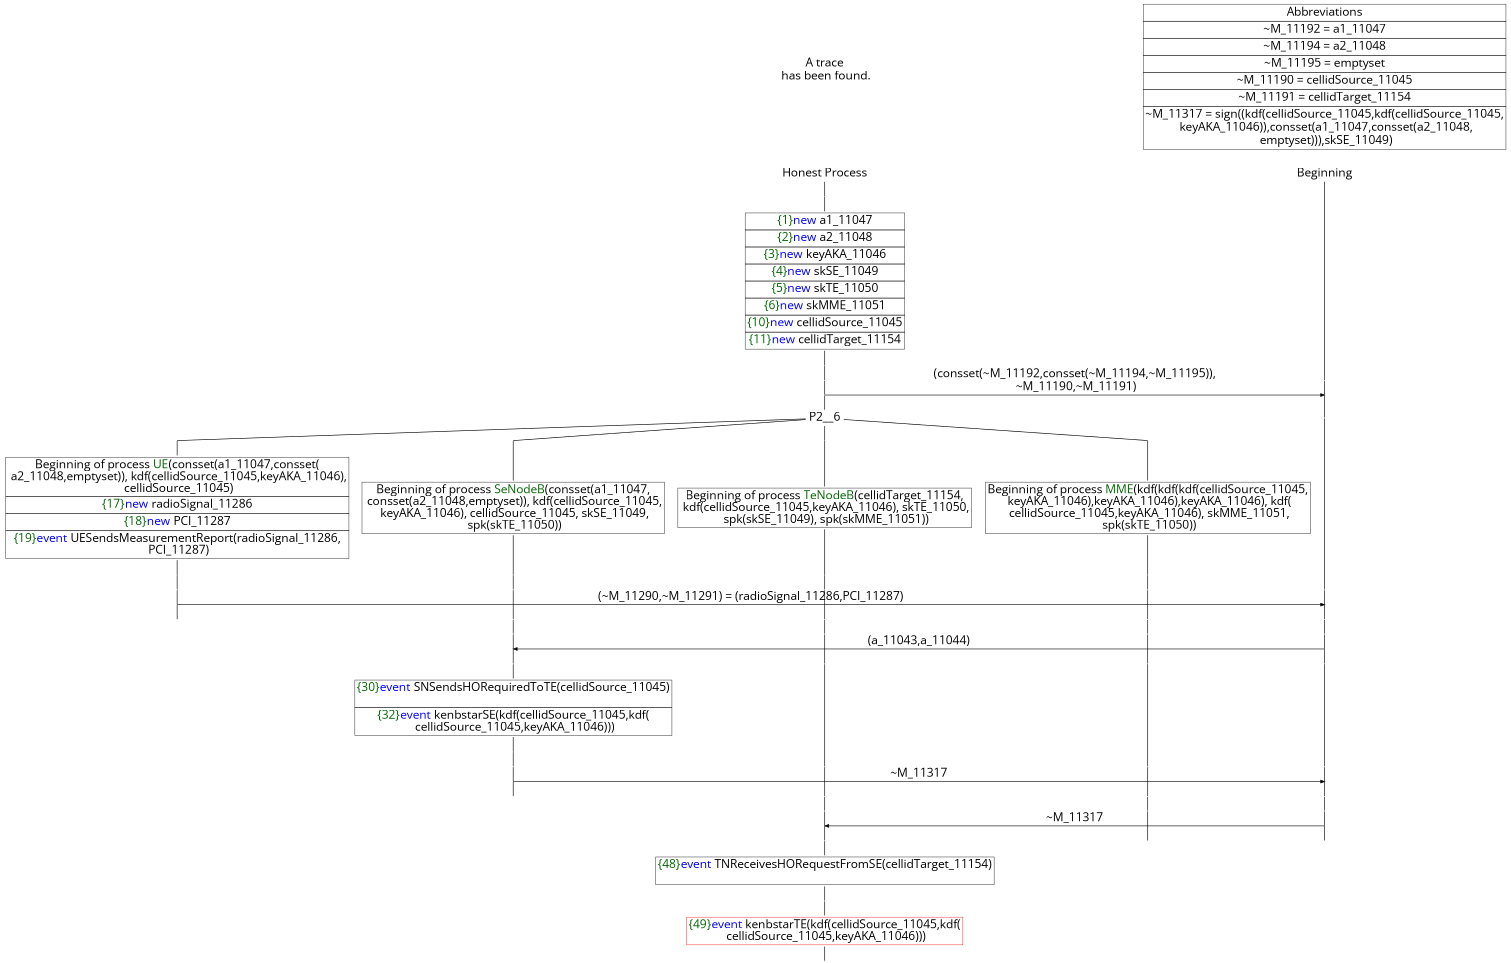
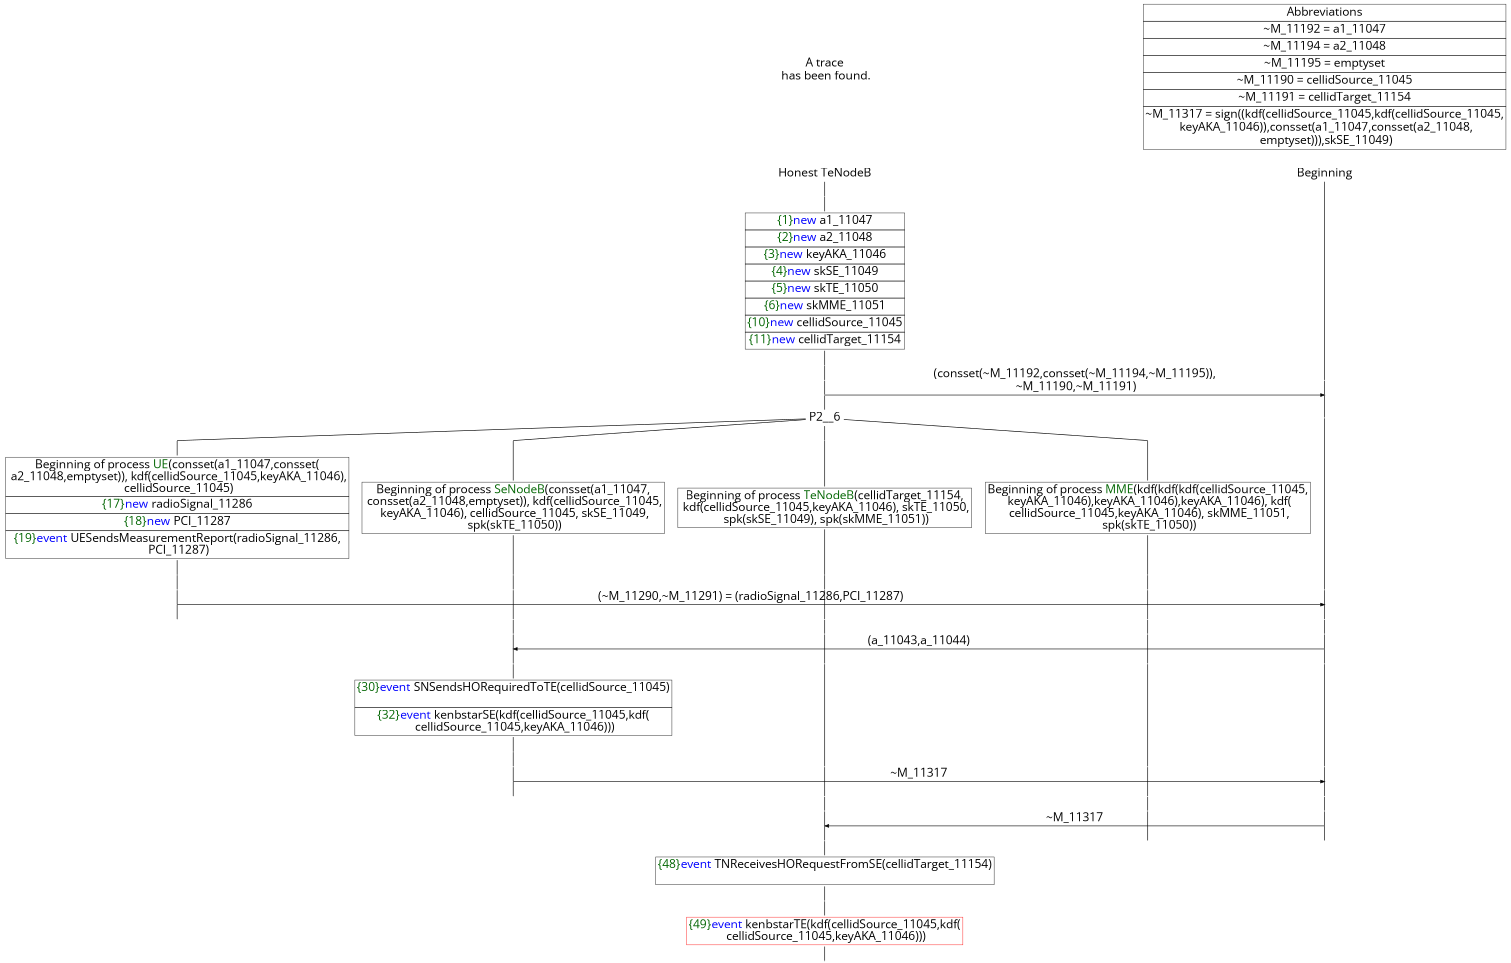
  digraph {
    fontname="Open Sans"
    ordering=out
    node [fontname="Open Sans" fontsize=30 shape=point]
    edge [arrowhead=none fontname="Open Sans" fontsize=30 penwidth=1.6 weight=100]
-   n1 [height=0 label="Honest Process" shape=plaintext width=0]
+   n1 [height=0 label="Honest TeNodeB" shape=plaintext width=0]
    n2 [height=0 label=Beginning shape=plaintext width=0]
    P0__4 [height=0 width=0]
    P__1 [height=0 width=0]
    P0__5 [height=0 width=0]
    P__2 [height=0 width=0]
    n7 [fixedsize=false height=0 label=P2__6 shape=none width=0]
    P__3 [height=0 width=0]
    P0_3__6 [height=0 width=0]
    P0_2__6 [height=0 width=0]
    P0_1__6 [height=0 width=0]
    P0_0__6 [height=0 width=0]
    P0_3__9 [height=0 width=0]
    P0_2__9 [height=0 width=0]
    P0_1__9 [height=0 width=0]
    P0_0__9 [height=0 width=0]
    P__4 [height=0 width=0]
    P0_3__10 [height=0 width=0]
    P__5 [height=0 width=0]
    P0_3__11 [height=0 width=0]
    P0_2__10 [height=0 width=0]
    P0_1__10 [height=0 width=0]
    P0_0__10 [height=0 width=0]
    P__6 [height=0 width=0]
    P0_2__11 [height=0 width=0]
    P0_1__11 [height=0 width=0]
    P0_0__11 [height=0 width=0]
    P__7 [height=0 width=0]
    P0_2__12 [height=0 width=0]
    P__8 [height=0 width=0]
    P0_2__13 [height=0 width=0]
    P0_1__12 [height=0 width=0]
    P0_0__12 [height=0 width=0]
    P__9 [height=0 width=0]
    P0_2__16 [height=0 width=0]
    P0_1__13 [height=0 width=0]
    P0_0__13 [height=0 width=0]
    P__10 [height=0 width=0]
    P0_2__17 [height=0 width=0]
    P__11 [height=0 width=0]
    P0_2__18 [height=0 width=0]
    P0_1__14 [height=0 width=0]
    P0_0__14 [height=0 width=0]
    P__12 [height=0 width=0]
    P0_1__15 [height=0 width=0]
    P0_0__15 [height=0 width=0]
    P__13 [height=0 width=0]
    P0_1__16 [height=0 width=0]
    P__14 [height=0 width=0]
    P0_1__17 [height=0 width=0]
    P0_0__16 [height=0 width=0]
    P__15 [height=0 width=0]
    P0__1 [height=0 width=0]
    n54 [height=0 label=<<TABLE BORDER="0" CELLBORDER="1" CELLSPACING="0" CELLPADDING="4"> <TR><TD>Beginning of process <FONT COLOR="darkgreen">UE</FONT>(consset(a1_11047,consset(<br/> a2_11048,emptyset)), kdf(cellidSource_11045,keyAKA_11046),<br/> cellidSource_11045)</TD></TR><TR><TD><FONT COLOR="darkgreen">{17}</FONT><FONT COLOR="blue">new </FONT>radioSignal_11286</TD></TR><TR><TD><FONT COLOR="darkgreen">{18}</FONT><FONT COLOR="blue">new </FONT>PCI_11287</TD></TR><TR><TD><FONT COLOR="darkgreen">{19}</FONT><FONT COLOR="blue">event</FONT> UESendsMeasurementReport(radioSignal_11286,<br/> PCI_11287)</TD></TR></TABLE>> shape=plaintext width=0]
    n55 [height=0 label=<<TABLE BORDER="0" CELLBORDER="1" CELLSPACING="0" CELLPADDING="4"> <TR><TD>Beginning of process <FONT COLOR="darkgreen">SeNodeB</FONT>(consset(a1_11047,<br/> consset(a2_11048,emptyset)), kdf(cellidSource_11045,<br/> keyAKA_11046), cellidSource_11045, skSE_11049,<br/> spk(skTE_11050))</TD></TR></TABLE>> shape=plaintext width=0]
    n56 [height=0 label=<<TABLE BORDER="0" CELLBORDER="1" CELLSPACING="0" CELLPADDING="4"> <TR><TD>Beginning of process <FONT COLOR="darkgreen">TeNodeB</FONT>(cellidTarget_11154,<br/> kdf(cellidSource_11045,keyAKA_11046), skTE_11050,<br/> spk(skSE_11049), spk(skMME_11051))</TD></TR></TABLE>> shape=plaintext width=0]
    n57 [height=0 label=<<TABLE BORDER="0" CELLBORDER="1" CELLSPACING="0" CELLPADDING="4"> <TR><TD>Beginning of process <FONT COLOR="darkgreen">MME</FONT>(kdf(kdf(kdf(cellidSource_11045,<br/> keyAKA_11046),keyAKA_11046),keyAKA_11046), kdf(<br/> cellidSource_11045,keyAKA_11046), skMME_11051,<br/> spk(skTE_11050))</TD></TR></TABLE>> shape=plaintext width=0]
    n58 [height=0 label=<<TABLE BORDER="0" CELLBORDER="1" CELLSPACING="0" CELLPADDING="4"> <TR><TD><FONT COLOR="darkgreen">{30}</FONT><FONT COLOR="blue">event</FONT> SNSendsHORequiredToTE(cellidSource_11045)<br/> </TD></TR><TR><TD><FONT COLOR="darkgreen">{32}</FONT><FONT COLOR="blue">event</FONT> kenbstarSE(kdf(cellidSource_11045,kdf(<br/> cellidSource_11045,keyAKA_11046)))</TD></TR></TABLE>> shape=plaintext width=0]
    n59 [height=0 label=<<TABLE BORDER="0" CELLBORDER="1" CELLSPACING="0" CELLPADDING="4"> <TR><TD><FONT COLOR="darkgreen">{48}</FONT><FONT COLOR="blue">event</FONT> TNReceivesHORequestFromSE(cellidTarget_11154)<br/> </TD></TR></TABLE>> shape=plaintext width=0]
    n60 [height=0 label=<A trace<br/> has been found.<br/> > shape=plaintext width=0]
    n61 [height=0 label=<<TABLE BORDER="0" CELLBORDER="1" CELLSPACING="0" CELLPADDING="4"> <TR><TD><FONT COLOR="darkgreen">{1}</FONT><FONT COLOR="blue">new </FONT>a1_11047</TD></TR><TR><TD><FONT COLOR="darkgreen">{2}</FONT><FONT COLOR="blue">new </FONT>a2_11048</TD></TR><TR><TD><FONT COLOR="darkgreen">{3}</FONT><FONT COLOR="blue">new </FONT>keyAKA_11046</TD></TR><TR><TD><FONT COLOR="darkgreen">{4}</FONT><FONT COLOR="blue">new </FONT>skSE_11049</TD></TR><TR><TD><FONT COLOR="darkgreen">{5}</FONT><FONT COLOR="blue">new </FONT>skTE_11050</TD></TR><TR><TD><FONT COLOR="darkgreen">{6}</FONT><FONT COLOR="blue">new </FONT>skMME_11051</TD></TR><TR><TD><FONT COLOR="darkgreen">{10}</FONT><FONT COLOR="blue">new </FONT>cellidSource_11045</TD></TR><TR><TD><FONT COLOR="darkgreen">{11}</FONT><FONT COLOR="blue">new </FONT>cellidTarget_11154</TD></TR></TABLE>> shape=plaintext width=0]
    P0__3 [height=0 width=0]
    P0_3__8 [height=0 width=0]
    P0_2__8 [height=0 width=0]
    P0_1__8 [height=0 width=0]
    P0_0__8 [height=0 width=0]
    P0_2__15 [height=0 width=0]
    P0_1__19 [height=0 width=0]
    n69 [color=red height=0 label=<<TABLE BORDER="0" CELLBORDER="1" CELLSPACING="0" CELLPADDING="4"> <TR><TD><FONT COLOR="darkgreen">{49}</FONT><FONT COLOR="blue">event</FONT> kenbstarTE(kdf(cellidSource_11045,kdf(<br/> cellidSource_11045,keyAKA_11046)))</TD></TR></TABLE>> shape=plaintext width=0]
    P0_1__21 [height=0 width=0]
    n71 [height=0 label=<<TABLE BORDER="0" CELLBORDER="1" CELLSPACING="0" CELLPADDING="4"><TR> <TD> Abbreviations </TD></TR><TR><TD>~M_11192 = a1_11047</TD></TR><TR><TD>~M_11194 = a2_11048</TD></TR><TR><TD>~M_11195 = emptyset</TD></TR><TR><TD>~M_11190 = cellidSource_11045</TD></TR><TR><TD>~M_11191 = cellidTarget_11154</TD></TR><TR><TD>~M_11317 = sign((kdf(cellidSource_11045,kdf(cellidSource_11045,<br/> keyAKA_11046)),consset(a1_11047,consset(a2_11048,<br/> emptyset))),skSE_11049)</TD></TR></TABLE>> shape=plaintext width=0]
    subgraph sub_1 {
      rank=same
      n1
      n2
    }
    subgraph sub_2 {
      rank=same
      P0__4
      P__1
    }
    subgraph sub_3 {
      rank=same
      P0__5
      P__2
    }
    subgraph sub_4 {
      rank=same
      n7
      P__3
    }
    subgraph sub_5 {
      rank=same
      P0_3__6
      P0_2__6
      P0_1__6
      P0_0__6
    }
    subgraph sub_6 {
      rank=same
      P0_3__9
      P0_2__9
      P0_1__9
      P0_0__9
      P__4
    }
    subgraph sub_7 {
      rank=same
      P0_3__10
      P__5
    }
    subgraph sub_8 {
      rank=same
      P0_3__11
      P0_2__10
      P0_1__10
      P0_0__10
      P__6
    }
    subgraph sub_9 {
      rank=same
      P0_2__11
      P0_1__11
      P0_0__11
      P__7
    }
    subgraph sub_10 {
      rank=same
      P0_2__12
      P__8
    }
    subgraph sub_11 {
      rank=same
      P0_2__13
      P0_1__12
      P0_0__12
      P__9
    }
    subgraph sub_12 {
      rank=same
      P0_2__16
      P0_1__13
      P0_0__13
      P__10
    }
    subgraph sub_13 {
      rank=same
      P0_2__17
      P__11
    }
    subgraph sub_14 {
      rank=same
      P0_2__18
      P0_1__14
      P0_0__14
      P__12
    }
    subgraph sub_15 {
      rank=same
      P0_1__15
      P0_0__15
      P__13
    }
    subgraph sub_16 {
      rank=same
      P0_1__16
      P__14
    }
    subgraph sub_17 {
      rank=same
      P0_1__17
      P0_0__16
      P__15
    }
    n1 -> P0__1
    n2 -> P__1
    P0__4 -> P0__5
    P__1 -> P__2
    P0__5 -> P__2 [arrowhead=normal label=<(consset(~M_11192,consset(~M_11194,~M_11195)),<br/> ~M_11190,~M_11191)> weight=""]
    P0__5 -> n7
    P__2 -> P__3
    n7 -> P0_3__6 [weight=""]
    n7 -> P0_2__6 [weight=""]
    n7 -> P0_1__6 [weight=""]
    n7 -> P0_0__6 [weight=""]
    P__3 -> P__4
    P0_3__6 -> n54
    P0_2__6 -> n55
    P0_1__6 -> n56
    P0_0__6 -> n57
    P0_3__9 -> P0_3__10
    P0_2__9 -> P0_2__10
    P0_1__9 -> P0_1__10
    P0_0__9 -> P0_0__10
    P__4 -> P__5
    P0_3__10 -> P__5 [arrowhead=normal label=<(~M_11290,~M_11291) = (radioSignal_11286,PCI_11287)> weight=""]
    P0_3__10 -> P0_3__11
    P__5 -> P__6
    P0_2__10 -> P0_2__11
    P0_1__10 -> P0_1__11
    P0_0__10 -> P0_0__11
    P__6 -> P__7
    P0_2__11 -> P0_2__12
    P0_1__11 -> P0_1__12
    P0_0__11 -> P0_0__12
    P__7 -> P__8
    P0_2__12 -> P__8 [arrowhead=normal dir=back label=<(a_11043,a_11044)> weight=""]
    P0_2__12 -> P0_2__13
    P__8 -> P__9
    P0_2__13 -> n58
    P0_1__12 -> P0_1__13
    P0_0__12 -> P0_0__13
    P__9 -> P__10
    P0_2__16 -> P0_2__17
    P0_1__13 -> P0_1__14
    P0_0__13 -> P0_0__14
    P__10 -> P__11
    P0_2__17 -> P__11 [arrowhead=normal label=<~M_11317> weight=""]
    P0_2__17 -> P0_2__18
    P__11 -> P__12
    P0_1__14 -> P0_1__15
    P0_0__14 -> P0_0__15
    P__12 -> P__13
    P0_1__15 -> P0_1__16
    P0_0__15 -> P0_0__16
    P__13 -> P__14
    P0_1__16 -> P__14 [arrowhead=normal dir=back label=<~M_11317> weight=""]
    P0_1__16 -> P0_1__17
    P__14 -> P__15
    P0_1__17 -> n59
    P0__1 -> n61
    n54 -> P0_3__8
    n55 -> P0_2__8
    n56 -> P0_1__8
    n57 -> P0_0__8
    n58 -> P0_2__15
    n59 -> P0_1__19
    n60 -> n1 [style=invisible]
    n61 -> P0__3
    P0__3 -> P0__4
    P0_3__8 -> P0_3__9
    P0_2__8 -> P0_2__9
    P0_1__8 -> P0_1__9
    P0_0__8 -> P0_0__9
    P0_2__15 -> P0_2__16
    P0_1__19 -> n69
    n69 -> P0_1__21
    n71 -> n2 [style=invisible]
  }
